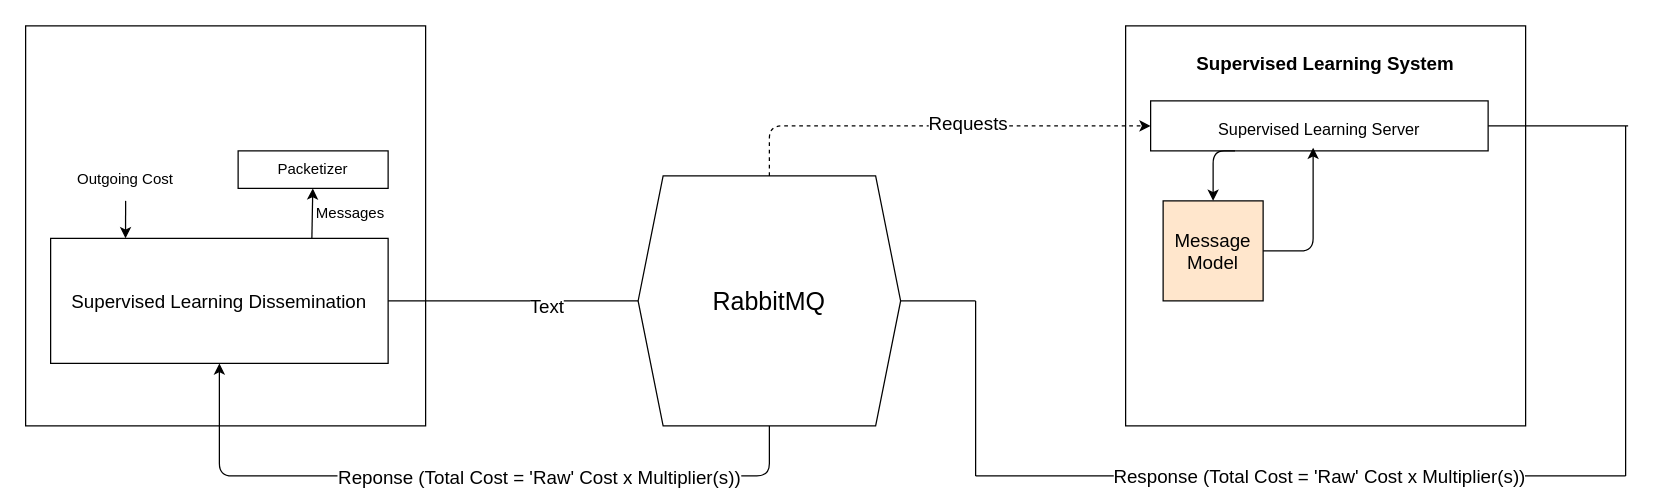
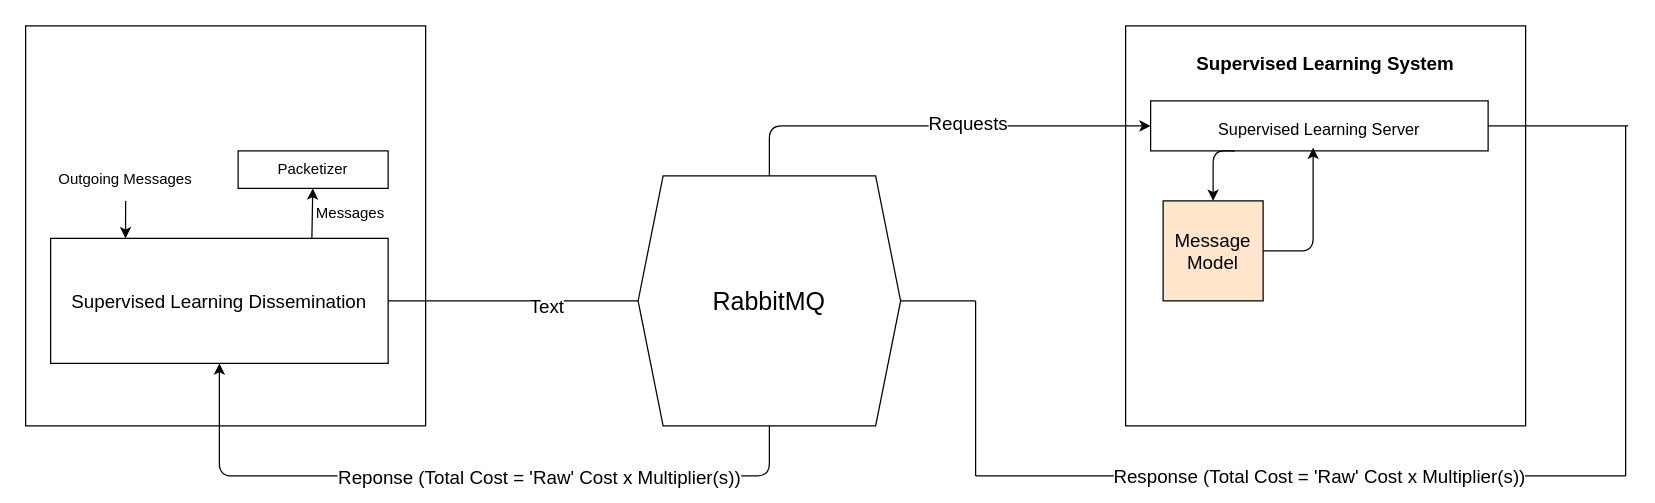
  <mxCell id="0" />
  <mxCell id="1" parent="0" />
  <mxCell id="2" value="" style="whiteSpace=wrap;html=1;aspect=fixed;" vertex="1" parent="1"><mxGeometry x="20" y="20" width="320" height="320" as="geometry" /></mxCell>
  <mxCell id="3" value="&lt;font style=&quot;font-size: 15px&quot;&gt;Supervised Learning Dissemination&lt;/font&gt;" style="rounded=0;whiteSpace=wrap;html=1;" vertex="1" parent="1"><mxGeometry x="40" y="190" width="270" height="100" as="geometry" /></mxCell>
  <mxCell id="4" value="Packetizer" style="rounded=0;whiteSpace=wrap;html=1;" vertex="1" parent="1"><mxGeometry x="190" y="120" width="120" height="30" as="geometry" /></mxCell>
  <mxCell id="5" value="" style="endArrow=classic;html=1;" edge="1" parent="1" target="4"><mxGeometry width="50" height="50" relative="1" as="geometry"><mxPoint x="249" y="190" as="sourcePoint" /><mxPoint x="290" y="160" as="targetPoint" /></mxGeometry></mxCell>
  <mxCell id="6" value="Messages" style="text;html=1;strokeColor=none;fillColor=none;align=center;verticalAlign=middle;whiteSpace=wrap;rounded=0;" vertex="1" parent="1"><mxGeometry x="250" y="160" width="60" height="20" as="geometry" /></mxCell>
- <mxCell id="7" value="Outgoing Cost" style="text;html=1;strokeColor=none;fillColor=none;align=center;verticalAlign=middle;whiteSpace=wrap;rounded=0;" vertex="1" parent="1"><mxGeometry x="40" y="125" width="120" height="35" as="geometry" /></mxCell>
+ <mxCell id="7" value="Outgoing Messages" style="text;html=1;strokeColor=none;fillColor=none;align=center;verticalAlign=middle;whiteSpace=wrap;rounded=0;" vertex="1" parent="1"><mxGeometry x="40" y="125" width="120" height="35" as="geometry" /></mxCell>
  <mxCell id="8" value="" style="endArrow=classic;html=1;exitX=0.5;exitY=1;exitDx=0;exitDy=0;entryX=0.222;entryY=0;entryDx=0;entryDy=0;entryPerimeter=0;" edge="1" parent="1" source="7" target="3"><mxGeometry width="50" height="50" relative="1" as="geometry"><mxPoint x="90" y="200" as="sourcePoint" /><mxPoint x="140" y="150" as="targetPoint" /></mxGeometry></mxCell>
  <mxCell id="9" value="RabbitMQ" style="shape=hexagon;perimeter=hexagonPerimeter2;whiteSpace=wrap;html=1;fixedSize=1;fontSize=20;" vertex="1" parent="1"><mxGeometry x="510" y="140" width="210" height="200" as="geometry" /></mxCell>
  <mxCell id="10" value="" style="endArrow=none;html=1;fontSize=20;exitX=1;exitY=0.5;exitDx=0;exitDy=0;entryX=0;entryY=0.5;entryDx=0;entryDy=0;" edge="1" parent="1" source="3" target="9"><mxGeometry width="50" height="50" relative="1" as="geometry"><mxPoint x="350" y="270" as="sourcePoint" /><mxPoint x="510" y="243" as="targetPoint" /></mxGeometry></mxCell>
  <mxCell id="11" value="Text" style="edgeLabel;html=1;align=center;verticalAlign=middle;resizable=0;points=[];fontSize=15;" vertex="1" connectable="0" parent="10"><mxGeometry x="0.259" y="-3" relative="1" as="geometry"><mxPoint as="offset" /></mxGeometry></mxCell>
  <mxCell id="12" value="" style="whiteSpace=wrap;html=1;aspect=fixed;fontSize=20;" vertex="1" parent="1"><mxGeometry x="900" y="20" width="320" height="320" as="geometry" /></mxCell>
  <mxCell id="13" value="Supervised Learning System" style="text;html=1;strokeColor=none;fillColor=none;align=center;verticalAlign=middle;whiteSpace=wrap;rounded=0;fontSize=15;fontStyle=1" vertex="1" parent="1"><mxGeometry x="930" y="20" width="260" height="60" as="geometry" /></mxCell>
  <mxCell id="14" value="&lt;font style=&quot;font-size: 13px&quot;&gt;Supervised Learning Server&lt;/font&gt;" style="rounded=0;whiteSpace=wrap;html=1;fontSize=20;" vertex="1" parent="1"><mxGeometry x="920" y="80" width="270" height="40" as="geometry" /></mxCell>
  <mxCell id="15" value="" style="endArrow=none;html=1;fontSize=15;exitX=1;exitY=0.5;exitDx=0;exitDy=0;" edge="1" parent="1" source="14"><mxGeometry width="50" height="50" relative="1" as="geometry"><mxPoint x="660" y="320" as="sourcePoint" /><mxPoint x="1302" y="100" as="targetPoint" /></mxGeometry></mxCell>
  <mxCell id="16" value="" style="endArrow=none;html=1;fontSize=15;" edge="1" parent="1"><mxGeometry width="50" height="50" relative="1" as="geometry"><mxPoint x="1300" y="380" as="sourcePoint" /><mxPoint x="1300" y="100" as="targetPoint" /></mxGeometry></mxCell>
  <mxCell id="17" value="" style="endArrow=none;html=1;fontSize=15;" edge="1" parent="1"><mxGeometry width="50" height="50" relative="1" as="geometry"><mxPoint x="780" y="380" as="sourcePoint" /><mxPoint x="1300" y="380" as="targetPoint" /></mxGeometry></mxCell>
  <mxCell id="18" value="Response (Total Cost = 'Raw' Cost x Multiplier(s))" style="edgeLabel;html=1;align=center;verticalAlign=middle;resizable=0;points=[];fontSize=15;" vertex="1" connectable="0" parent="17"><mxGeometry x="0.054" y="1" relative="1" as="geometry"><mxPoint as="offset" /></mxGeometry></mxCell>
  <mxCell id="19" value="" style="endArrow=none;html=1;fontSize=15;" edge="1" parent="1"><mxGeometry width="50" height="50" relative="1" as="geometry"><mxPoint x="780" y="380" as="sourcePoint" /><mxPoint x="780" y="240" as="targetPoint" /></mxGeometry></mxCell>
  <mxCell id="20" value="" style="endArrow=none;html=1;fontSize=15;exitX=1;exitY=0.5;exitDx=0;exitDy=0;" edge="1" parent="1" source="9"><mxGeometry width="50" height="50" relative="1" as="geometry"><mxPoint x="720" y="260" as="sourcePoint" /><mxPoint x="780" y="240" as="targetPoint" /></mxGeometry></mxCell>
- <mxCell id="21" value="" style="edgeStyle=elbowEdgeStyle;elbow=vertical;endArrow=classic;html=1;fontSize=15;exitX=0.5;exitY=0;exitDx=0;exitDy=0;entryX=0;entryY=0.5;entryDx=0;entryDy=0;dashed=1;" edge="1" parent="1" source="9" target="14"><mxGeometry width="50" height="50" relative="1" as="geometry"><mxPoint x="610" y="220" as="sourcePoint" /><mxPoint x="660" y="170" as="targetPoint" /><Array as="points"><mxPoint x="770" y="100" /></Array></mxGeometry></mxCell>
+ <mxCell id="21" value="" style="edgeStyle=elbowEdgeStyle;elbow=vertical;endArrow=classic;html=1;fontSize=15;exitX=0.5;exitY=0;exitDx=0;exitDy=0;entryX=0;entryY=0.5;entryDx=0;entryDy=0;" edge="1" parent="1" source="9" target="14"><mxGeometry width="50" height="50" relative="1" as="geometry"><mxPoint x="610" y="220" as="sourcePoint" /><mxPoint x="660" y="170" as="targetPoint" /><Array as="points"><mxPoint x="770" y="100" /></Array></mxGeometry></mxCell>
  <mxCell id="22" value="Requests" style="edgeLabel;html=1;align=center;verticalAlign=middle;resizable=0;points=[];fontSize=15;" vertex="1" connectable="0" parent="21"><mxGeometry x="0.145" y="3" relative="1" as="geometry"><mxPoint as="offset" /></mxGeometry></mxCell>
  <mxCell id="23" value="" style="edgeStyle=elbowEdgeStyle;elbow=vertical;endArrow=classic;html=1;fontSize=15;exitX=0.5;exitY=1;exitDx=0;exitDy=0;entryX=0.5;entryY=1;entryDx=0;entryDy=0;" edge="1" parent="1" source="9" target="3"><mxGeometry width="50" height="50" relative="1" as="geometry"><mxPoint x="610" y="430" as="sourcePoint" /><mxPoint x="660" y="380" as="targetPoint" /><Array as="points"><mxPoint x="380" y="380" /></Array></mxGeometry></mxCell>
  <mxCell id="24" value="Reponse (Total Cost = 'Raw' Cost x Multiplier(s))" style="edgeLabel;html=1;align=center;verticalAlign=middle;resizable=0;points=[];fontSize=15;" vertex="1" connectable="0" parent="23"><mxGeometry x="-0.154" relative="1" as="geometry"><mxPoint x="16" as="offset" /></mxGeometry></mxCell>
  <mxCell id="25" value="Message Model" style="whiteSpace=wrap;html=1;aspect=fixed;fontSize=15;fillColor=#ffe6cc;" vertex="1" parent="1"><mxGeometry x="930" y="160" width="80" height="80" as="geometry" /></mxCell>
  <mxCell id="26" value="" style="edgeStyle=segmentEdgeStyle;endArrow=classic;html=1;fontSize=15;entryX=0.5;entryY=0;entryDx=0;entryDy=0;exitX=0.25;exitY=1;exitDx=0;exitDy=0;" edge="1" parent="1" source="14" target="25"><mxGeometry width="50" height="50" relative="1" as="geometry"><mxPoint x="980" y="285" as="sourcePoint" /><mxPoint x="1030" y="235" as="targetPoint" /><Array as="points"><mxPoint x="970" y="120" /></Array></mxGeometry></mxCell>
  <mxCell id="27" value="" style="edgeStyle=segmentEdgeStyle;endArrow=classic;html=1;fontSize=21;exitX=1;exitY=0.5;exitDx=0;exitDy=0;" edge="1" parent="1" source="25"><mxGeometry width="50" height="50" relative="1" as="geometry"><mxPoint x="1000" y="167.5" as="sourcePoint" /><mxPoint x="1050" y="117.5" as="targetPoint" /><Array as="points"><mxPoint x="1050" y="200" /></Array></mxGeometry></mxCell>
